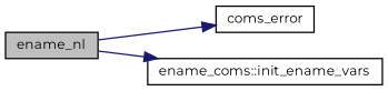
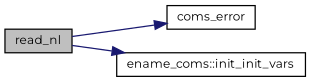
  digraph {
    fontname=Montserrat
    rankdir=LR
    node [color=black fillcolor=white fontname=Montserrat fontsize=10 shape=record style=filled]
    edge [color=midnightblue fontname=Montserrat fontsize=10 labelfontname=Helvetica labelfontsize=10 style=solid]
-   n1 [fillcolor=grey75 fontcolor=black height=0.2 label=ename_nl width=0.4]
+   n1 [fillcolor=grey75 fontcolor=black height=0.2 label=read_nl width=0.4]
    n2 [height=0.2 label=coms_error width=0.4]
-   n3 [height=0.2 label="ename_coms::init_ename_vars" width=0.4]
+   n3 [height=0.2 label="ename_coms::init_init_vars" width=0.4]
    n1 -> n2
    n1 -> n3
  }
